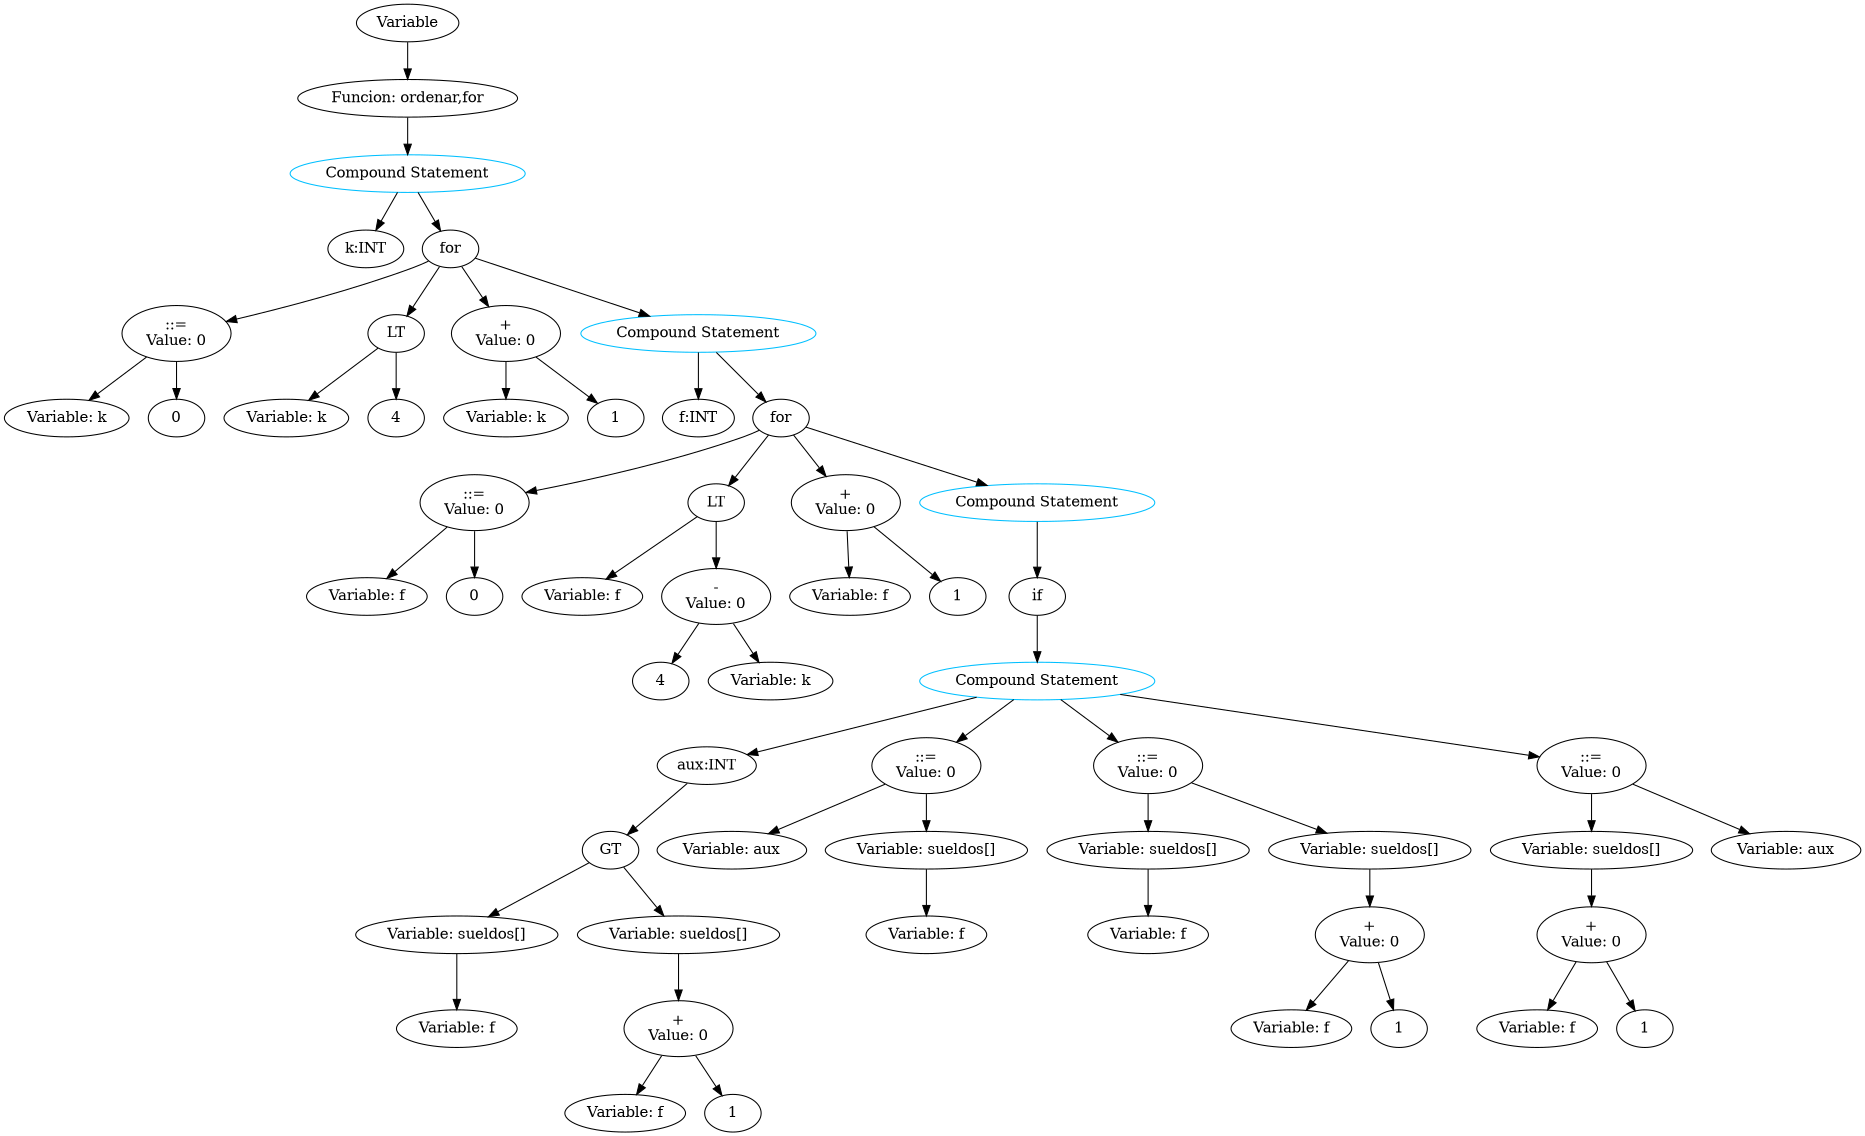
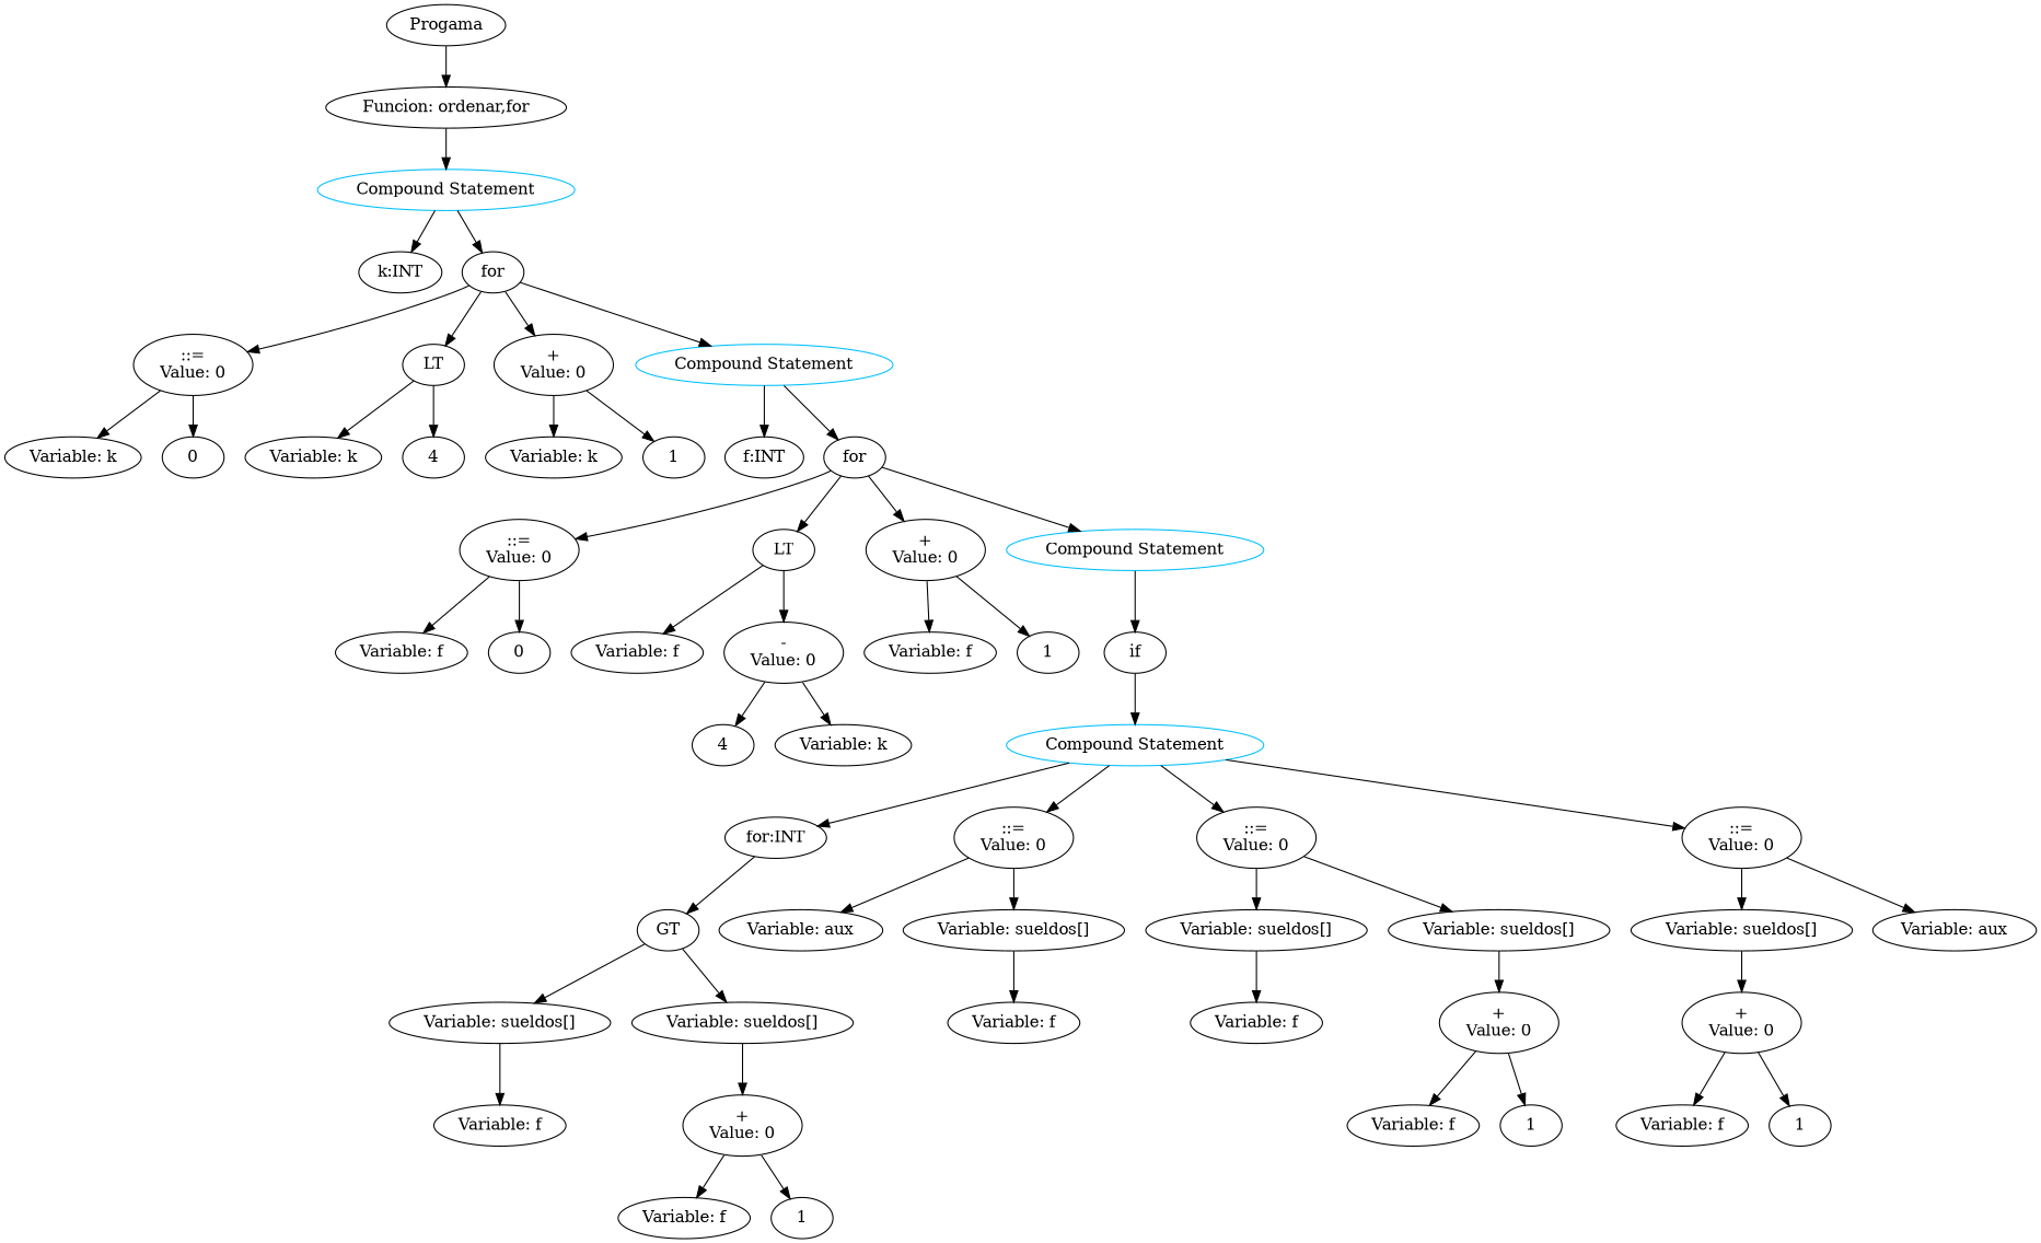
  digraph {
-   n1 [label=Variable]
+   n1 [label=Progama]
    n2 [label="Funcion: ordenar,for"]
    n3 [color=deepskyblue label="Compound Statement"]
    n4 [label="k:INT"]
    n5 [label=for]
    n6 [label="::=\nValue: 0"]
    n7 [label=LT]
    n8 [label="+\nValue: 0"]
    n9 [color=deepskyblue label="Compound Statement"]
    n10 [label="Variable: k"]
    n11 [label=0]
    n12 [label="Variable: k"]
    n13 [label=4]
    n14 [label="Variable: k"]
    n15 [label=1]
    n16 [label="f:INT"]
    n17 [label=for]
    n18 [label="::=\nValue: 0"]
    n19 [label=LT]
    n20 [label="+\nValue: 0"]
    n21 [color=deepskyblue label="Compound Statement"]
    n22 [label="Variable: f"]
    n23 [label=0]
    n24 [label="Variable: f"]
    n25 [label="-\nValue: 0"]
    n26 [label="Variable: f"]
    n27 [label=1]
    n28 [label=if]
    n29 [label=4]
    n30 [label="Variable: k"]
    n31 [color=deepskyblue label="Compound Statement"]
    n32 [label=GT]
    n33 [label="Variable: sueldos[]"]
    n34 [label="Variable: sueldos[]"]
-   n35 [label="aux:INT"]
+   n35 [label="for:INT"]
    n36 [label="::=\nValue: 0"]
    n37 [label="::=\nValue: 0"]
    n38 [label="::=\nValue: 0"]
    n39 [label="Variable: f"]
    n40 [label="+\nValue: 0"]
    n41 [label="Variable: f"]
    n42 [label=1]
    n43 [label="Variable: aux"]
    n44 [label="Variable: sueldos[]"]
    n45 [label="Variable: sueldos[]"]
    n46 [label="Variable: sueldos[]"]
    n47 [label="Variable: sueldos[]"]
    n48 [label="Variable: aux"]
    n49 [label="Variable: f"]
    n50 [label="Variable: f"]
    n51 [label="+\nValue: 0"]
    n52 [label="Variable: f"]
    n53 [label=1]
    n54 [label="+\nValue: 0"]
    n55 [label="Variable: f"]
    n56 [label=1]
    n1 -> n2
    n2 -> n3
    n3 -> n4
    n3 -> n5
    n5 -> n6
    n5 -> n7
    n5 -> n8
    n5 -> n9
    n6 -> n10
    n6 -> n11
    n7 -> n12
    n7 -> n13
    n8 -> n14
    n8 -> n15
    n9 -> n16
    n9 -> n17
    n17 -> n18
    n17 -> n19
    n17 -> n20
    n17 -> n21
    n18 -> n22
    n18 -> n23
    n19 -> n24
    n19 -> n25
    n20 -> n26
    n20 -> n27
    n21 -> n28
    n25 -> n29
    n25 -> n30
    n28 -> n31
    n31 -> n35
    n31 -> n36
    n31 -> n37
    n31 -> n38
    n32 -> n33
    n32 -> n34
    n33 -> n39
    n34 -> n40
    n35 -> n32
    n36 -> n43
    n36 -> n44
    n37 -> n45
    n37 -> n46
    n38 -> n47
    n38 -> n48
    n40 -> n41
    n40 -> n42
    n44 -> n49
    n45 -> n50
    n46 -> n51
    n47 -> n54
    n51 -> n52
    n51 -> n53
    n54 -> n55
    n54 -> n56
  }
